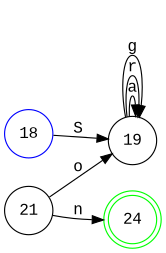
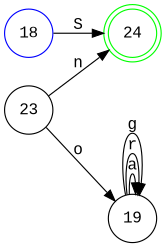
  digraph {
    fontname="Liberation Mono"
    rankdir=LR
    node [color=black fontname="Liberation Mono" shape=circle]
    edge [fontname="Liberation Mono"]
    n1 [color=blue label=18]
    n2 [label=19]
-   n3 [label=21]
+   n3 [label=23]
    n4 [color=green label=24 shape=doublecircle]
-   n1 -> n2 [label=S]
+   n1 -> n4 [label=S]
    n2 -> n2 [label=a]
    n2 -> n2 [label=r]
    n2 -> n2 [label=g]
    n3 -> n2 [label=o]
    n3 -> n4 [label=n]
  }
